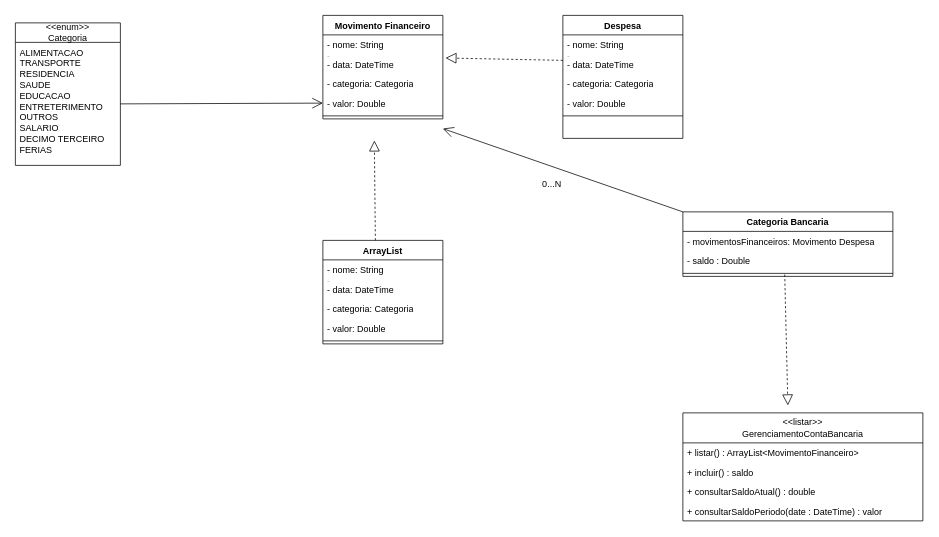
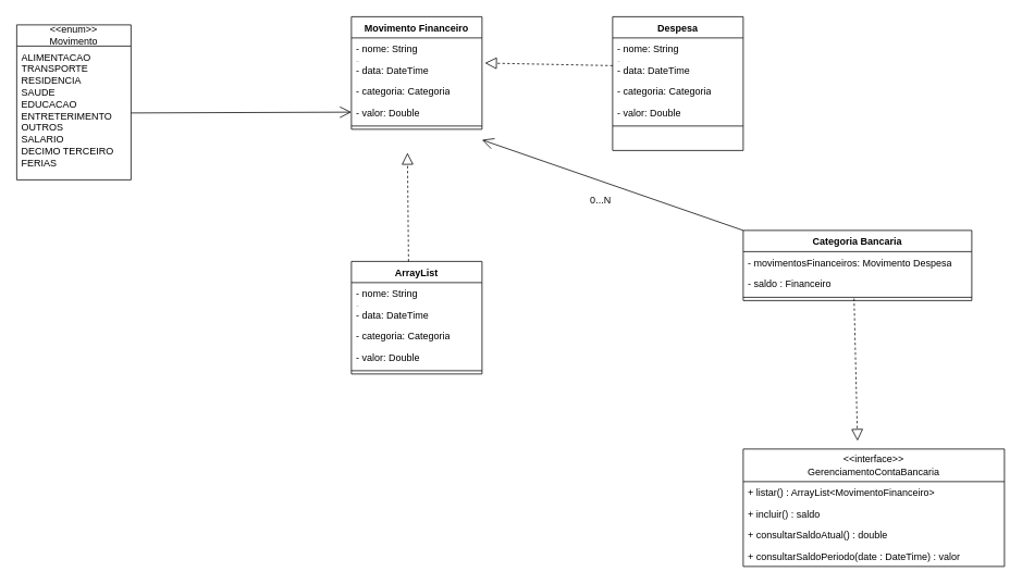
  <mxCell id="0" />
  <mxCell id="1" parent="0" />
  <mxCell id="2" value="Movimento Financeiro" style="swimlane;fontStyle=1;align=center;verticalAlign=top;childLayout=stackLayout;horizontal=1;startSize=26;horizontalStack=0;resizeParent=1;resizeParentMax=0;resizeLast=0;collapsible=1;marginBottom=0;whiteSpace=wrap;html=1;" parent="1" vertex="1"><mxGeometry x="430" y="20" width="160" height="138" as="geometry" /></mxCell>
  <mxCell id="3" value="- nome: String&lt;div&gt;-&lt;/div&gt;" style="text;strokeColor=none;fillColor=none;align=left;verticalAlign=top;spacingLeft=4;spacingRight=4;overflow=hidden;rotatable=0;points=[[0,0.5],[1,0.5]];portConstraint=eastwest;whiteSpace=wrap;html=1;" parent="2" vertex="1"><mxGeometry y="26" width="160" height="26" as="geometry" /></mxCell>
  <mxCell id="4" value="- data: DateTime" style="text;strokeColor=none;fillColor=none;align=left;verticalAlign=top;spacingLeft=4;spacingRight=4;overflow=hidden;rotatable=0;points=[[0,0.5],[1,0.5]];portConstraint=eastwest;whiteSpace=wrap;html=1;" parent="2" vertex="1"><mxGeometry y="52" width="160" height="26" as="geometry" /></mxCell>
  <mxCell id="5" value="- categoria: Categoria" style="text;strokeColor=none;fillColor=none;align=left;verticalAlign=top;spacingLeft=4;spacingRight=4;overflow=hidden;rotatable=0;points=[[0,0.5],[1,0.5]];portConstraint=eastwest;whiteSpace=wrap;html=1;" parent="2" vertex="1"><mxGeometry y="78" width="160" height="26" as="geometry" /></mxCell>
  <mxCell id="6" value="- valor: Double" style="text;strokeColor=none;fillColor=none;align=left;verticalAlign=top;spacingLeft=4;spacingRight=4;overflow=hidden;rotatable=0;points=[[0,0.5],[1,0.5]];portConstraint=eastwest;whiteSpace=wrap;html=1;" parent="2" vertex="1"><mxGeometry y="104" width="160" height="26" as="geometry" /></mxCell>
  <mxCell id="7" value="" style="line;strokeWidth=1;fillColor=none;align=left;verticalAlign=middle;spacingTop=-1;spacingLeft=3;spacingRight=3;rotatable=0;labelPosition=right;points=[];portConstraint=eastwest;strokeColor=inherit;" parent="2" vertex="1"><mxGeometry y="130" width="160" height="8" as="geometry" /></mxCell>
  <mxCell id="8" value="Despesa" style="swimlane;fontStyle=1;align=center;verticalAlign=top;childLayout=stackLayout;horizontal=1;startSize=26;horizontalStack=0;resizeParent=1;resizeParentMax=0;resizeLast=0;collapsible=1;marginBottom=0;whiteSpace=wrap;html=1;" parent="1" vertex="1"><mxGeometry x="750" y="20" width="160" height="164" as="geometry" /></mxCell>
  <mxCell id="9" value="- nome: String&lt;div&gt;-&lt;/div&gt;" style="text;strokeColor=none;fillColor=none;align=left;verticalAlign=top;spacingLeft=4;spacingRight=4;overflow=hidden;rotatable=0;points=[[0,0.5],[1,0.5]];portConstraint=eastwest;whiteSpace=wrap;html=1;" parent="8" vertex="1"><mxGeometry y="26" width="160" height="26" as="geometry" /></mxCell>
  <mxCell id="10" value="" style="endArrow=block;dashed=1;endFill=0;endSize=12;html=1;rounded=0;entryX=1.022;entryY=0.185;entryDx=0;entryDy=0;entryPerimeter=0;" parent="8" target="4" edge="1"><mxGeometry width="160" relative="1" as="geometry"><mxPoint y="60" as="sourcePoint" /><mxPoint x="160" y="60" as="targetPoint" /></mxGeometry></mxCell>
  <mxCell id="11" value="- data: DateTime" style="text;strokeColor=none;fillColor=none;align=left;verticalAlign=top;spacingLeft=4;spacingRight=4;overflow=hidden;rotatable=0;points=[[0,0.5],[1,0.5]];portConstraint=eastwest;whiteSpace=wrap;html=1;" parent="8" vertex="1"><mxGeometry y="52" width="160" height="26" as="geometry" /></mxCell>
  <mxCell id="12" value="- categoria: Categoria" style="text;strokeColor=none;fillColor=none;align=left;verticalAlign=top;spacingLeft=4;spacingRight=4;overflow=hidden;rotatable=0;points=[[0,0.5],[1,0.5]];portConstraint=eastwest;whiteSpace=wrap;html=1;" parent="8" vertex="1"><mxGeometry y="78" width="160" height="26" as="geometry" /></mxCell>
  <mxCell id="13" value="- valor: Double" style="text;strokeColor=none;fillColor=none;align=left;verticalAlign=top;spacingLeft=4;spacingRight=4;overflow=hidden;rotatable=0;points=[[0,0.5],[1,0.5]];portConstraint=eastwest;whiteSpace=wrap;html=1;" parent="8" vertex="1"><mxGeometry y="104" width="160" height="26" as="geometry" /></mxCell>
  <mxCell id="14" value="" style="line;strokeWidth=1;fillColor=none;align=left;verticalAlign=middle;spacingTop=-1;spacingLeft=3;spacingRight=3;rotatable=0;labelPosition=right;points=[];portConstraint=eastwest;strokeColor=inherit;" parent="8" vertex="1"><mxGeometry y="130" width="160" height="8" as="geometry" /></mxCell>
  <mxCell id="15" value="&lt;div&gt;&lt;br&gt;&lt;/div&gt;" style="text;strokeColor=none;fillColor=none;align=left;verticalAlign=top;spacingLeft=4;spacingRight=4;overflow=hidden;rotatable=0;points=[[0,0.5],[1,0.5]];portConstraint=eastwest;whiteSpace=wrap;html=1;" parent="8" vertex="1"><mxGeometry y="138" width="160" height="26" as="geometry" /></mxCell>
  <mxCell id="16" value="ArrayList" style="swimlane;fontStyle=1;align=center;verticalAlign=top;childLayout=stackLayout;horizontal=1;startSize=26;horizontalStack=0;resizeParent=1;resizeParentMax=0;resizeLast=0;collapsible=1;marginBottom=0;whiteSpace=wrap;html=1;" parent="1" vertex="1"><mxGeometry x="430" y="320" width="160" height="138" as="geometry" /></mxCell>
  <mxCell id="17" value="" style="endArrow=block;dashed=1;endFill=0;endSize=12;html=1;rounded=0;entryX=0.429;entryY=1.11;entryDx=0;entryDy=0;entryPerimeter=0;" parent="16" edge="1"><mxGeometry width="160" relative="1" as="geometry"><mxPoint x="70" as="sourcePoint" /><mxPoint x="68.64" y="-133.14" as="targetPoint" /></mxGeometry></mxCell>
  <mxCell id="18" value="- nome: String&lt;div&gt;-&lt;/div&gt;" style="text;strokeColor=none;fillColor=none;align=left;verticalAlign=top;spacingLeft=4;spacingRight=4;overflow=hidden;rotatable=0;points=[[0,0.5],[1,0.5]];portConstraint=eastwest;whiteSpace=wrap;html=1;" parent="16" vertex="1"><mxGeometry y="26" width="160" height="26" as="geometry" /></mxCell>
  <mxCell id="19" value="- data: DateTime" style="text;strokeColor=none;fillColor=none;align=left;verticalAlign=top;spacingLeft=4;spacingRight=4;overflow=hidden;rotatable=0;points=[[0,0.5],[1,0.5]];portConstraint=eastwest;whiteSpace=wrap;html=1;" parent="16" vertex="1"><mxGeometry y="52" width="160" height="26" as="geometry" /></mxCell>
  <mxCell id="20" value="- categoria: Categoria" style="text;strokeColor=none;fillColor=none;align=left;verticalAlign=top;spacingLeft=4;spacingRight=4;overflow=hidden;rotatable=0;points=[[0,0.5],[1,0.5]];portConstraint=eastwest;whiteSpace=wrap;html=1;" parent="16" vertex="1"><mxGeometry y="78" width="160" height="26" as="geometry" /></mxCell>
  <mxCell id="21" value="- valor: Double" style="text;strokeColor=none;fillColor=none;align=left;verticalAlign=top;spacingLeft=4;spacingRight=4;overflow=hidden;rotatable=0;points=[[0,0.5],[1,0.5]];portConstraint=eastwest;whiteSpace=wrap;html=1;" parent="16" vertex="1"><mxGeometry y="104" width="160" height="26" as="geometry" /></mxCell>
  <mxCell id="22" value="" style="line;strokeWidth=1;fillColor=none;align=left;verticalAlign=middle;spacingTop=-1;spacingLeft=3;spacingRight=3;rotatable=0;labelPosition=right;points=[];portConstraint=eastwest;strokeColor=inherit;" parent="16" vertex="1"><mxGeometry y="130" width="160" height="8" as="geometry" /></mxCell>
- <mxCell id="23" value="&amp;lt;&amp;lt;enum&amp;gt;&amp;gt;&lt;div&gt;Categoria&lt;/div&gt;" style="swimlane;fontStyle=0;childLayout=stackLayout;horizontal=1;startSize=26;fillColor=none;horizontalStack=0;resizeParent=1;resizeParentMax=0;resizeLast=0;collapsible=1;marginBottom=0;whiteSpace=wrap;html=1;" parent="1" vertex="1"><mxGeometry x="20" y="30" width="140" height="190" as="geometry" /></mxCell>
+ <mxCell id="23" value="&amp;lt;&amp;lt;enum&amp;gt;&amp;gt;&lt;div&gt;Movimento&lt;/div&gt;" style="swimlane;fontStyle=0;childLayout=stackLayout;horizontal=1;startSize=26;fillColor=none;horizontalStack=0;resizeParent=1;resizeParentMax=0;resizeLast=0;collapsible=1;marginBottom=0;whiteSpace=wrap;html=1;" parent="1" vertex="1"><mxGeometry x="20" y="30" width="140" height="190" as="geometry" /></mxCell>
  <mxCell id="24" value="ALIMENTACAO&lt;div&gt;TRANSPORTE&lt;/div&gt;&lt;div&gt;RESIDENCIA&lt;/div&gt;&lt;div&gt;SAUDE&lt;/div&gt;&lt;div&gt;EDUCACAO&lt;/div&gt;&lt;div&gt;ENTRETERIMENTO&lt;/div&gt;&lt;div&gt;OUTROS&lt;/div&gt;&lt;div&gt;SALARIO&lt;/div&gt;&lt;div&gt;DECIMO TERCEIRO&lt;/div&gt;&lt;div&gt;FERIAS&lt;/div&gt;&lt;div&gt;&lt;br&gt;&lt;/div&gt;" style="text;strokeColor=none;fillColor=none;align=left;verticalAlign=top;spacingLeft=4;spacingRight=4;overflow=hidden;rotatable=0;points=[[0,0.5],[1,0.5]];portConstraint=eastwest;whiteSpace=wrap;html=1;" parent="23" vertex="1"><mxGeometry y="26" width="140" height="164" as="geometry" /></mxCell>
  <mxCell id="25" value="" style="endArrow=open;endFill=1;endSize=12;html=1;rounded=0;exitX=1;exitY=0.5;exitDx=0;exitDy=0;" parent="1" source="24" edge="1"><mxGeometry width="160" relative="1" as="geometry"><mxPoint x="720" y="170" as="sourcePoint" /><mxPoint x="430" y="137" as="targetPoint" /></mxGeometry></mxCell>
  <mxCell id="26" value="Categoria Bancaria" style="swimlane;fontStyle=1;align=center;verticalAlign=top;childLayout=stackLayout;horizontal=1;startSize=26;horizontalStack=0;resizeParent=1;resizeParentMax=0;resizeLast=0;collapsible=1;marginBottom=0;whiteSpace=wrap;html=1;" parent="1" vertex="1"><mxGeometry x="910" y="282" width="280" height="86" as="geometry" /></mxCell>
  <mxCell id="27" value="- movimentosFinanceiros: Movimento Despesa&lt;div&gt;&lt;br&gt;&lt;/div&gt;" style="text;strokeColor=none;fillColor=none;align=left;verticalAlign=top;spacingLeft=4;spacingRight=4;overflow=hidden;rotatable=0;points=[[0,0.5],[1,0.5]];portConstraint=eastwest;whiteSpace=wrap;html=1;" parent="26" vertex="1"><mxGeometry y="26" width="280" height="26" as="geometry" /></mxCell>
- <mxCell id="28" value="&lt;div&gt;- saldo : Double&lt;/div&gt;" style="text;strokeColor=none;fillColor=none;align=left;verticalAlign=top;spacingLeft=4;spacingRight=4;overflow=hidden;rotatable=0;points=[[0,0.5],[1,0.5]];portConstraint=eastwest;whiteSpace=wrap;html=1;" parent="26" vertex="1"><mxGeometry y="52" width="280" height="26" as="geometry" /></mxCell>
+ <mxCell id="28" value="&lt;div&gt;- saldo : Financeiro&lt;/div&gt;" style="text;strokeColor=none;fillColor=none;align=left;verticalAlign=top;spacingLeft=4;spacingRight=4;overflow=hidden;rotatable=0;points=[[0,0.5],[1,0.5]];portConstraint=eastwest;whiteSpace=wrap;html=1;" parent="26" vertex="1"><mxGeometry y="52" width="280" height="26" as="geometry" /></mxCell>
  <mxCell id="29" value="" style="line;strokeWidth=1;fillColor=none;align=left;verticalAlign=middle;spacingTop=-1;spacingLeft=3;spacingRight=3;rotatable=0;labelPosition=right;points=[];portConstraint=eastwest;strokeColor=inherit;" parent="26" vertex="1"><mxGeometry y="78" width="280" height="8" as="geometry" /></mxCell>
  <mxCell id="30" value="" style="endArrow=open;endFill=1;endSize=12;html=1;rounded=0;exitX=0;exitY=0;exitDx=0;exitDy=0;entryX=1;entryY=0.5;entryDx=0;entryDy=0;" parent="1" source="26" edge="1"><mxGeometry width="160" relative="1" as="geometry"><mxPoint x="720" y="340" as="sourcePoint" /><mxPoint x="590" y="171" as="targetPoint" /></mxGeometry></mxCell>
  <mxCell id="31" value="0...N" style="text;html=1;align=center;verticalAlign=middle;resizable=0;points=[];autosize=1;strokeColor=none;fillColor=none;rotation=0;" parent="1" vertex="1"><mxGeometry x="710" y="230" width="50" height="30" as="geometry" /></mxCell>
  <mxCell id="32" value="" style="endArrow=block;dashed=1;endFill=0;endSize=12;html=1;rounded=0;exitX=0.485;exitY=0.7;exitDx=0;exitDy=0;exitPerimeter=0;entryX=0.5;entryY=0;entryDx=0;entryDy=0;" edge="1" parent="1" source="29"><mxGeometry width="160" relative="1" as="geometry"><mxPoint x="1046.92" y="423.198" as="sourcePoint" /><mxPoint x="1050" y="540" as="targetPoint" /></mxGeometry></mxCell>
- <mxCell id="33" value="&amp;lt;&amp;lt;listar&amp;gt;&amp;gt;&lt;div&gt;GerenciamentoContaBancaria&lt;/div&gt;" style="swimlane;fontStyle=0;childLayout=stackLayout;horizontal=1;startSize=40;fillColor=none;horizontalStack=0;resizeParent=1;resizeParentMax=0;resizeLast=0;collapsible=1;marginBottom=0;whiteSpace=wrap;html=1;" vertex="1" parent="1"><mxGeometry x="910" y="550" width="320" height="144" as="geometry" /></mxCell>
+ <mxCell id="33" value="&amp;lt;&amp;lt;interface&amp;gt;&amp;gt;&lt;div&gt;GerenciamentoContaBancaria&lt;/div&gt;" style="swimlane;fontStyle=0;childLayout=stackLayout;horizontal=1;startSize=40;fillColor=none;horizontalStack=0;resizeParent=1;resizeParentMax=0;resizeLast=0;collapsible=1;marginBottom=0;whiteSpace=wrap;html=1;" vertex="1" parent="1"><mxGeometry x="910" y="550" width="320" height="144" as="geometry" /></mxCell>
  <mxCell id="34" value="+ listar() : ArrayList&amp;lt;MovimentoFinanceiro&amp;gt;" style="text;strokeColor=none;fillColor=none;align=left;verticalAlign=top;spacingLeft=4;spacingRight=4;overflow=hidden;rotatable=0;points=[[0,0.5],[1,0.5]];portConstraint=eastwest;whiteSpace=wrap;html=1;" vertex="1" parent="33"><mxGeometry y="40" width="320" height="26" as="geometry" /></mxCell>
  <mxCell id="35" value="+ incluir() : saldo" style="text;strokeColor=none;fillColor=none;align=left;verticalAlign=top;spacingLeft=4;spacingRight=4;overflow=hidden;rotatable=0;points=[[0,0.5],[1,0.5]];portConstraint=eastwest;whiteSpace=wrap;html=1;" vertex="1" parent="33"><mxGeometry y="66" width="320" height="26" as="geometry" /></mxCell>
  <mxCell id="36" value="+ consultarSaldoAtual() : double" style="text;strokeColor=none;fillColor=none;align=left;verticalAlign=top;spacingLeft=4;spacingRight=4;overflow=hidden;rotatable=0;points=[[0,0.5],[1,0.5]];portConstraint=eastwest;whiteSpace=wrap;html=1;" vertex="1" parent="33"><mxGeometry y="92" width="320" height="26" as="geometry" /></mxCell>
  <mxCell id="37" value="+ consultarSaldoPeriodo(date : DateTime) : valor" style="text;strokeColor=none;fillColor=none;align=left;verticalAlign=top;spacingLeft=4;spacingRight=4;overflow=hidden;rotatable=0;points=[[0,0.5],[1,0.5]];portConstraint=eastwest;whiteSpace=wrap;html=1;" vertex="1" parent="33"><mxGeometry y="118" width="320" height="26" as="geometry" /></mxCell>
